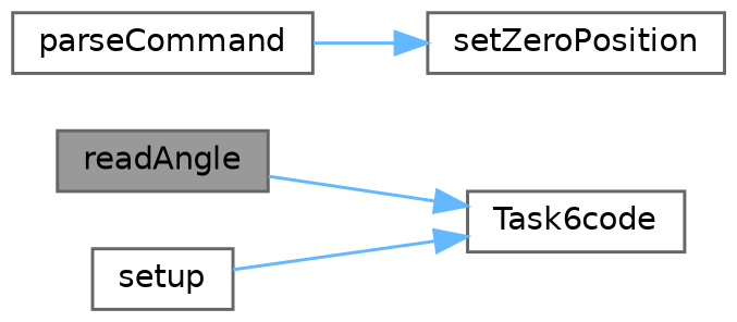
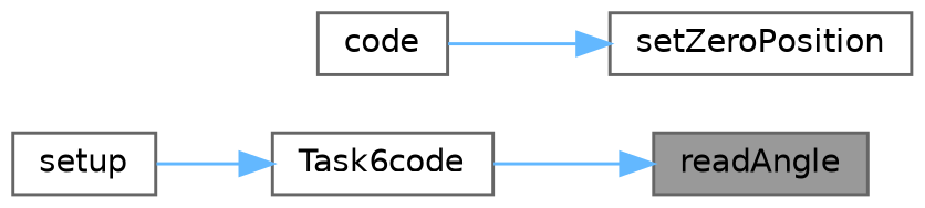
  digraph {
    rankdir=RL
    node [color=grey40 fillcolor=white fontname=Helvetica fontsize=10 shape=box style=filled]
    edge [color=steelblue1 dir=back fontname=Helvetica fontsize=10 labelfontname=Helvetica labelfontsize=10 style=solid]
    n1 [color=gray40 fillcolor=grey60 fontcolor=black height=0.2 label=readAngle width=0.4]
    n2 [height=0.2 label=Task6code width=0.4]
    n3 [height=0.2 label=setZeroPosition width=0.4]
-   n4 [height=0.2 label=parseCommand width=0.4]
+   n4 [height=0.2 label=code width=0.4]
    n5 [height=0.2 label=setup width=0.4]
-   n2 -> n1
+   n1 -> n2
    n2 -> n5
    n3 -> n4
  }
